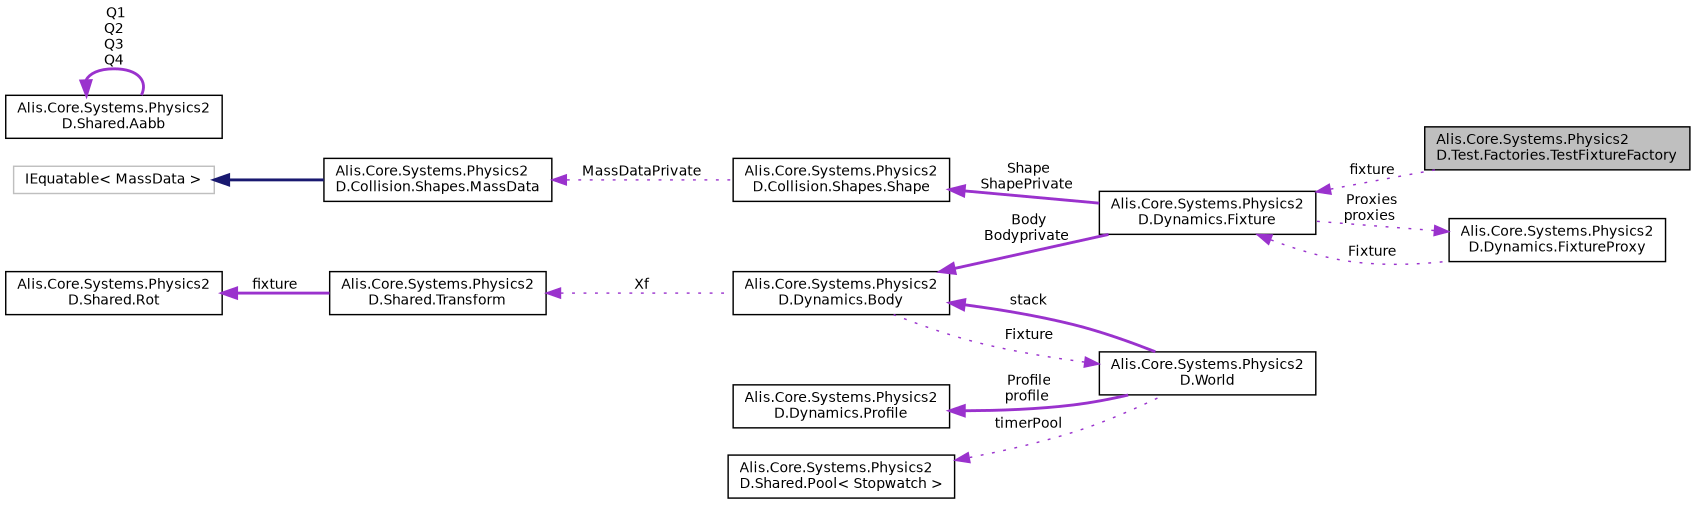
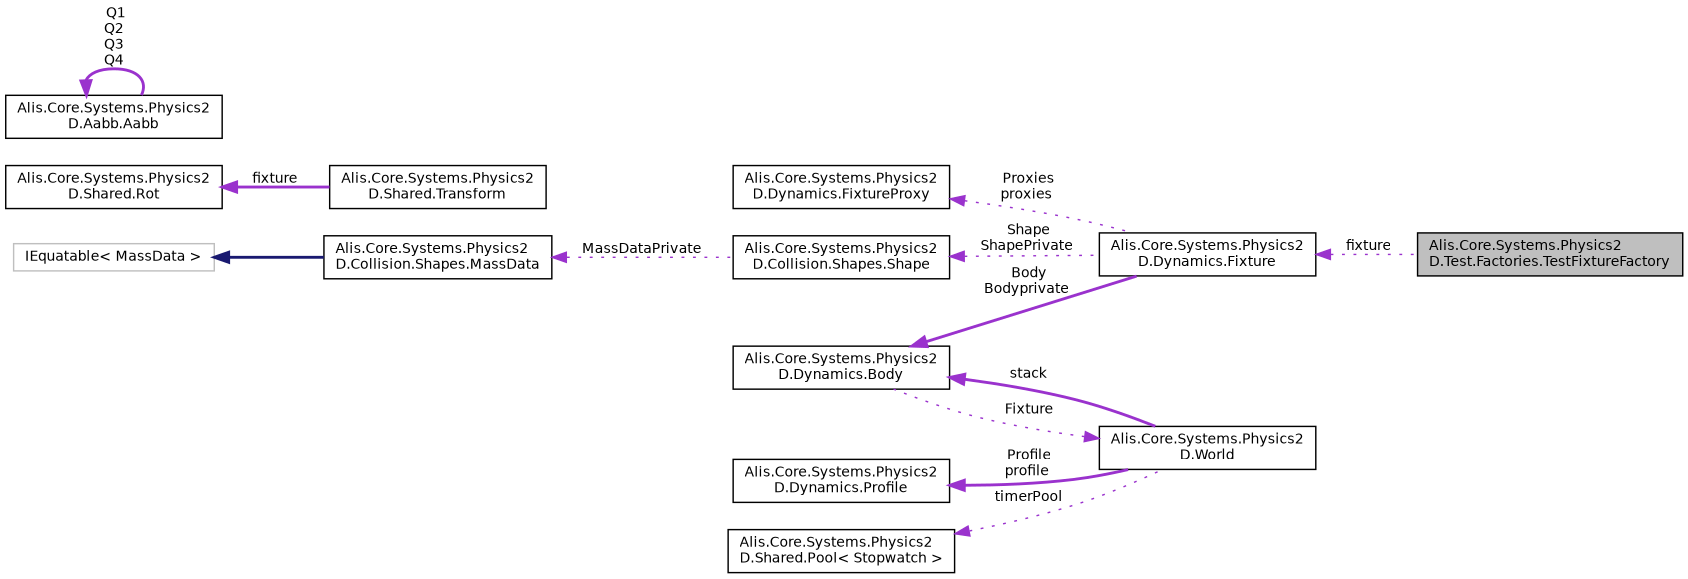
  digraph {
    rankdir=LR
    node [color=black fillcolor=white fontname=Helvetica fontsize=10 shape=record style=filled]
    edge [color=darkorchid3 dir=back fontname=Helvetica fontsize=10 labelfontname=Helvetica labelfontsize=10 style=dotted]
    n1 [fillcolor=grey75 fontcolor=black height=0.2 label="Alis.Core.Systems.Physics2\lD.Test.Factories.TestFixtureFactory" width=0.4]
    n2 [height=0.2 label="Alis.Core.Systems.Physics2\lD.Dynamics.Fixture" width=0.4]
    n3 [height=0.2 label="Alis.Core.Systems.Physics2\lD.Dynamics.FixtureProxy" width=0.4]
    n4 [height=0.2 label="Alis.Core.Systems.Physics2\lD.Collision.Shapes.Shape" width=0.4]
    n5 [height=0.2 label="Alis.Core.Systems.Physics2\lD.Collision.Shapes.MassData" width=0.4]
    n6 [color=grey75 height=0.2 label="IEquatable\< MassData \>" width=0.4]
    n7 [height=0.2 label="Alis.Core.Systems.Physics2\lD.Dynamics.Body" width=0.4]
    n8 [height=0.2 label="Alis.Core.Systems.Physics2\lD.World" width=0.4]
    n9 [height=0.2 label="Alis.Core.Systems.Physics2\lD.Shared.Transform" width=0.4]
    n10 [height=0.2 label="Alis.Core.Systems.Physics2\lD.Shared.Rot" width=0.4]
    n11 [height=0.2 label="Alis.Core.Systems.Physics2\lD.Dynamics.Profile" width=0.4]
    n12 [height=0.2 label="Alis.Core.Systems.Physics2\lD.Shared.Pool\< Stopwatch \>" width=0.4]
-   n13 [height=0.2 label="Alis.Core.Systems.Physics2\lD.Shared.Aabb" width=0.4]
+   n13 [height=0.2 label="Alis.Core.Systems.Physics2\lD.Aabb.Aabb" width=0.4]
    n2 -> n1 [label=" fixture"]
-   n2 -> n3 [label=" Fixture"]
    n3 -> n2 [label=" Proxies\nproxies"]
-   n4 -> n2 [label=" Shape\nShapePrivate" style=bold]
+   n4 -> n2 [label=" Shape\nShapePrivate"]
    n5 -> n4 [label=" MassDataPrivate"]
    n6 -> n5 [color=midnightblue style=bold]
    n7 -> n2 [label=" Body\nBodyprivate" style=bold]
    n7 -> n8 [label=" stack" style=bold]
    n8 -> n7 [label=" Fixture"]
-   n9 -> n7 [label=" Xf"]
    n10 -> n9 [label=" fixture" style=bold]
    n11 -> n8 [label=" Profile\nprofile" style=bold]
    n12 -> n8 [label=" timerPool"]
    n13 -> n13 [label=" Q1\nQ2\nQ3\nQ4" style=bold]
  }
